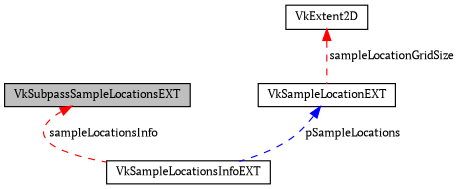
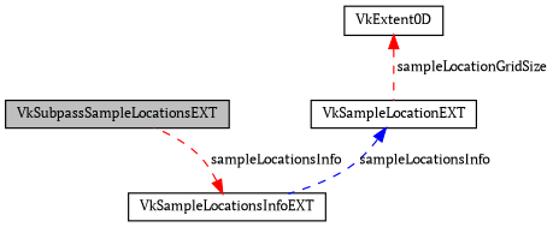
  digraph {
    fontname="PT Serif"
    node [color=black fillcolor=white fontname="PT Serif" fontsize=10 shape=record style=filled]
    edge [color=red dir=back fontname="PT Serif" fontsize=10 labelfontname=Helvetica labelfontsize=10 style=dashed]
    n1 [fillcolor=grey75 fontcolor=black height=0.2 label=VkSubpassSampleLocationsEXT width=0.4]
    n2 [height=0.2 label=VkSampleLocationsInfoEXT width=0.4]
    n3 [height=0.2 label=VkSampleLocationEXT width=0.4]
-   n4 [height=0.2 label=VkExtent2D width=0.4]
-   n1 -> n2 [label=" sampleLocationsInfo"]
-   n3 -> n2 [color=blue label=" pSampleLocations"]
+   n4 [height=0.2 label=VkExtent0D width=0.4]
+   n2 -> n1 [label=" sampleLocationsInfo"]
+   n3 -> n2 [color=blue label=" sampleLocationsInfo"]
    n4 -> n3 [label=" sampleLocationGridSize"]
  }
